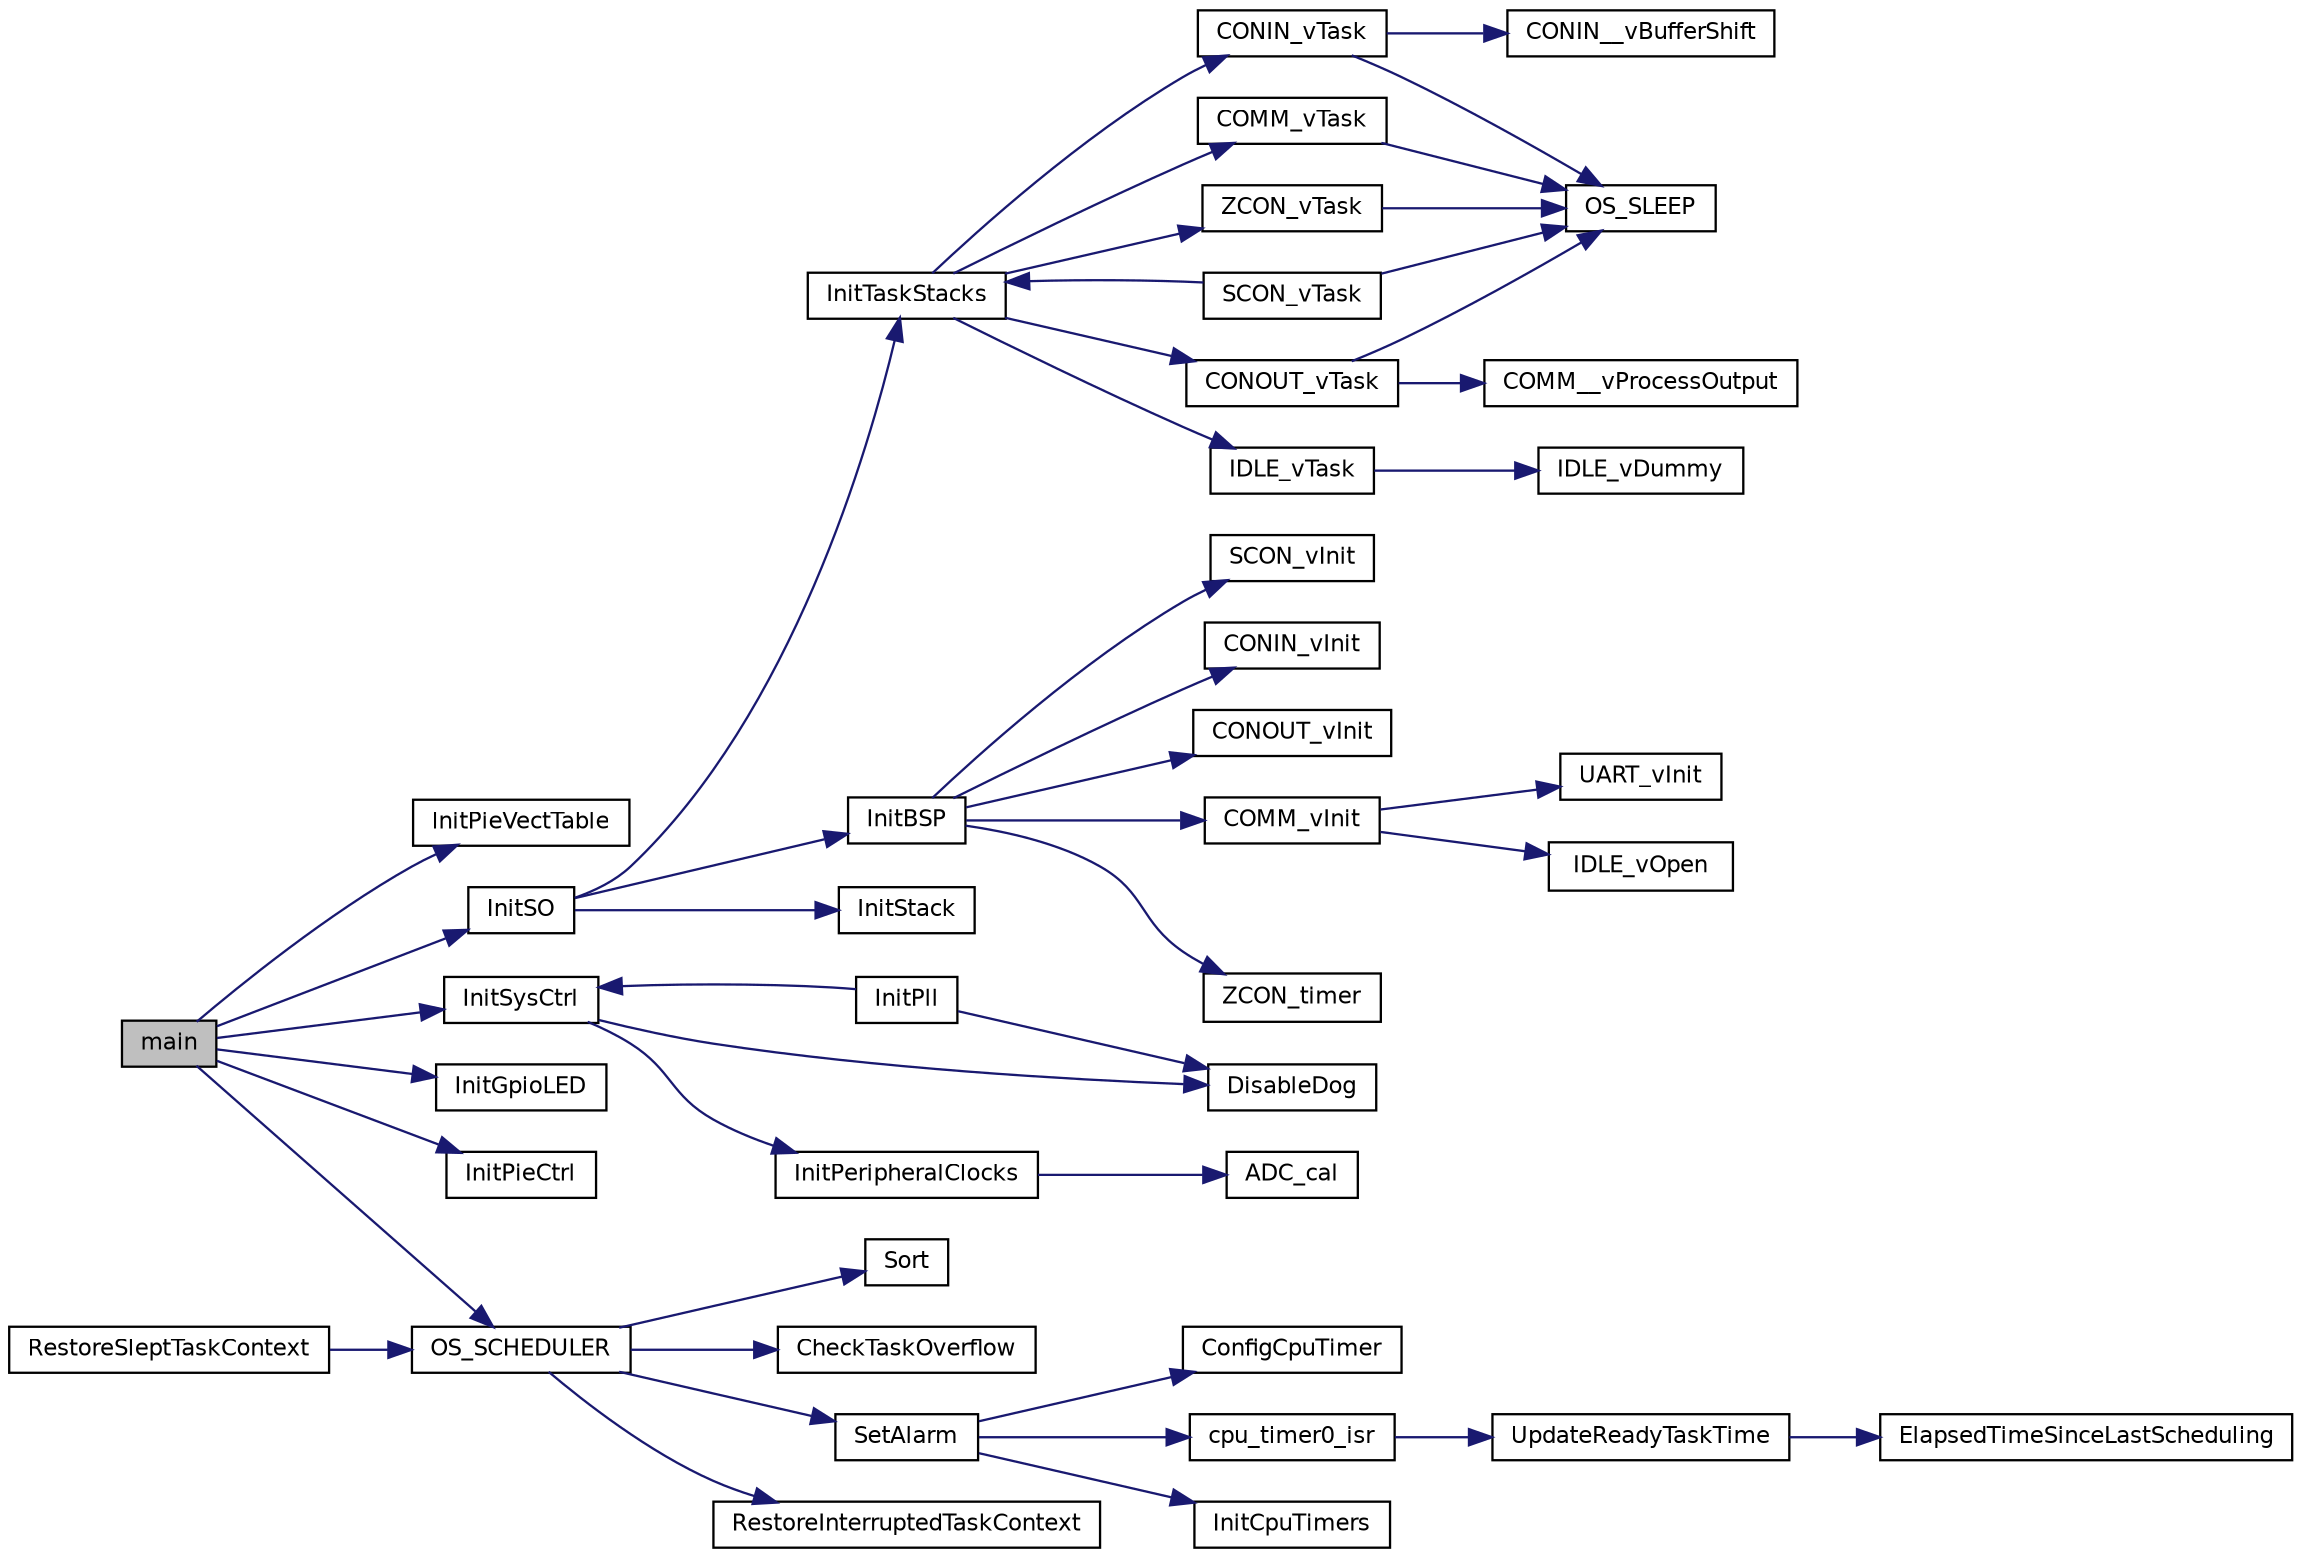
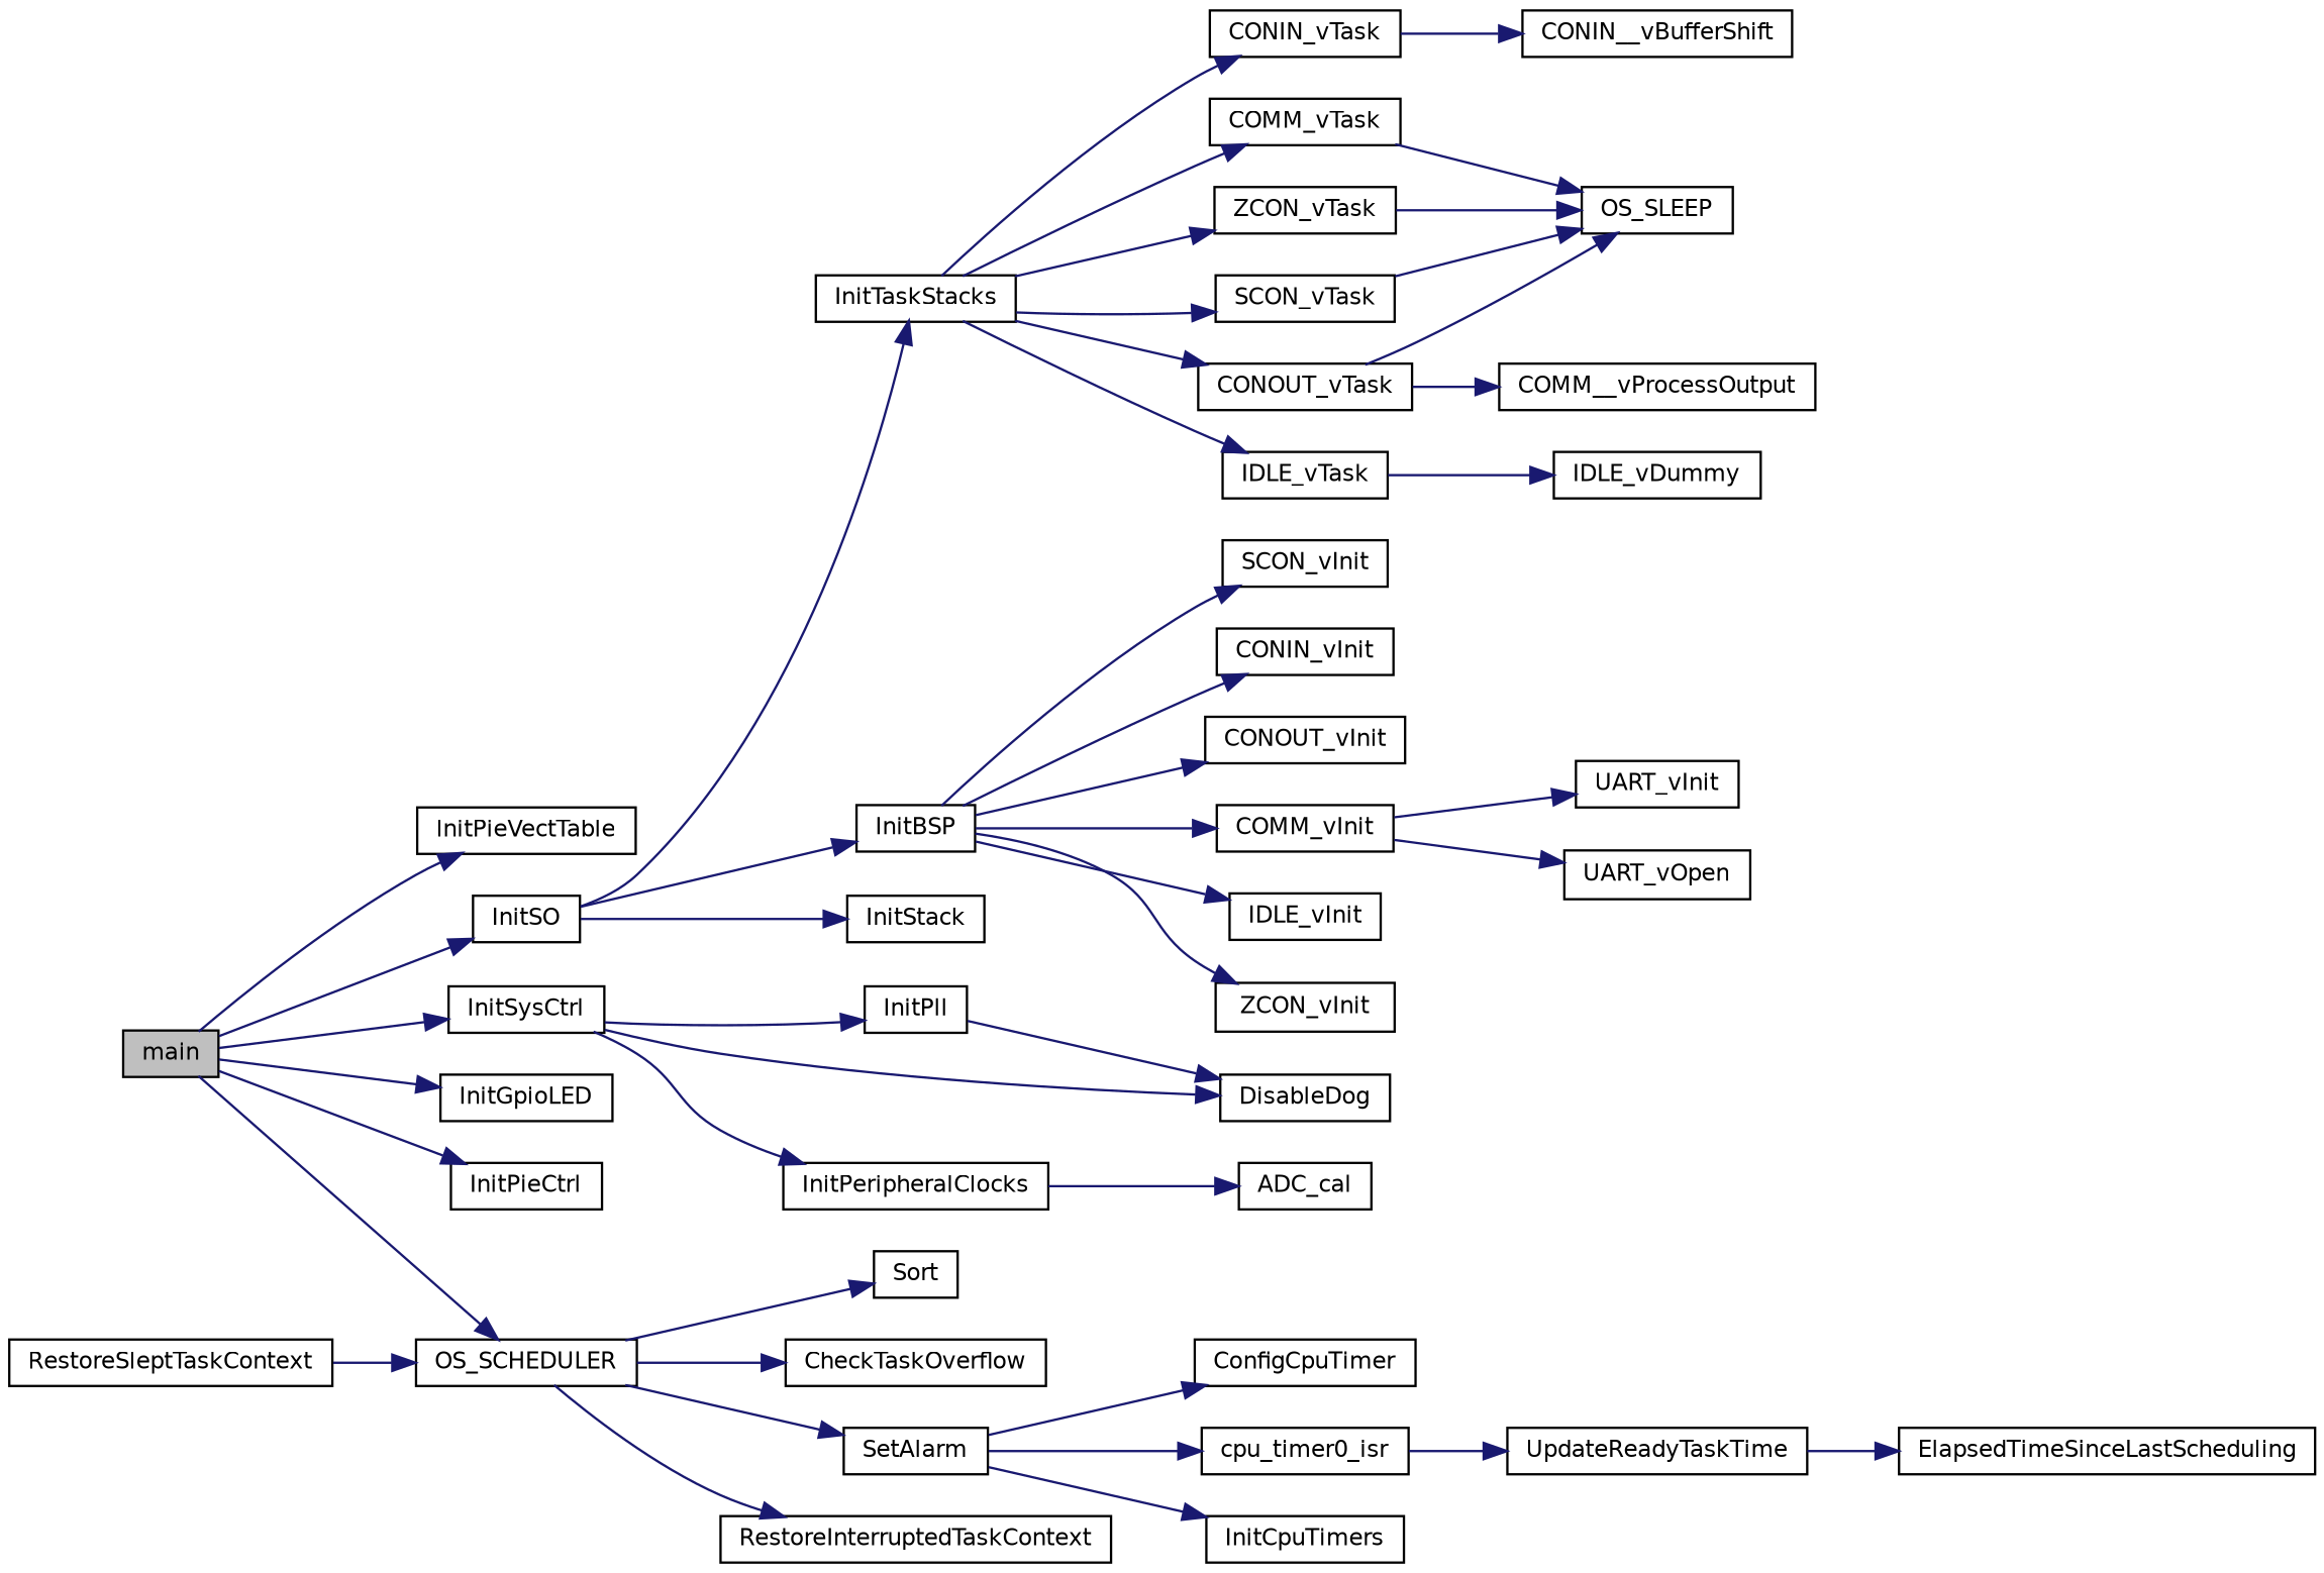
  digraph {
    rankdir=LR
    node [color=black fillcolor=white fontname=Helvetica fontsize=10 shape=record style=filled]
    edge [color=midnightblue fontname=Helvetica fontsize=10 labelfontname=Helvetica labelfontsize=10 style=solid]
    n1 [fillcolor=grey75 fontcolor=black height=0.2 label=main width=0.4]
    n2 [height=0.2 label=InitSysCtrl width=0.4]
    n3 [height=0.2 label=InitGpioLED width=0.4]
    n4 [height=0.2 label=InitPieCtrl width=0.4]
    n5 [height=0.2 label=InitPieVectTable width=0.4]
    n6 [height=0.2 label=InitSO width=0.4]
    n7 [height=0.2 label=OS_SCHEDULER width=0.4]
    n8 [height=0.2 label=DisableDog width=0.4]
    n9 [height=0.2 label=InitPll width=0.4]
    n10 [height=0.2 label=InitPeripheralClocks width=0.4]
    n11 [height=0.2 label=InitStack width=0.4]
    n12 [height=0.2 label=InitTaskStacks width=0.4]
    n13 [height=0.2 label=InitBSP width=0.4]
    n14 [height=0.2 label=Sort width=0.4]
    n15 [height=0.2 label=CheckTaskOverflow width=0.4]
    n16 [height=0.2 label=SetAlarm width=0.4]
    n17 [height=0.2 label=RestoreInterruptedTaskContext width=0.4]
    n18 [height=0.2 label=ADC_cal width=0.4]
    n19 [height=0.2 label=IDLE_vTask width=0.4]
    n20 [height=0.2 label=ZCON_vTask width=0.4]
    n21 [height=0.2 label=SCON_vTask width=0.4]
    n22 [height=0.2 label=CONIN_vTask width=0.4]
    n23 [height=0.2 label=CONOUT_vTask width=0.4]
    n24 [height=0.2 label=COMM_vTask width=0.4]
-   n26 [height=0.2 label=ZCON_timer width=0.4]
+   n25 [height=0.2 label=IDLE_vInit width=0.4]
+   n26 [height=0.2 label=ZCON_vInit width=0.4]
    n27 [height=0.2 label=SCON_vInit width=0.4]
    n28 [height=0.2 label=CONIN_vInit width=0.4]
    n29 [height=0.2 label=CONOUT_vInit width=0.4]
    n30 [height=0.2 label=COMM_vInit width=0.4]
    n31 [height=0.2 label=IDLE_vDummy width=0.4]
    n32 [height=0.2 label=OS_SLEEP width=0.4]
    n33 [height=0.2 label=CONIN__vBufferShift width=0.4]
    n34 [height=0.2 label=COMM__vProcessOutput width=0.4]
    n35 [height=0.2 label=UART_vInit width=0.4]
-   n36 [height=0.2 label=IDLE_vOpen width=0.4]
+   n36 [height=0.2 label=UART_vOpen width=0.4]
    n37 [height=0.2 label=cpu_timer0_isr width=0.4]
    n38 [height=0.2 label=InitCpuTimers width=0.4]
    n39 [height=0.2 label=ConfigCpuTimer width=0.4]
    n40 [height=0.2 label=RestoreSleptTaskContext width=0.4]
    n41 [height=0.2 label=UpdateReadyTaskTime width=0.4]
    n42 [height=0.2 label=ElapsedTimeSinceLastScheduling width=0.4]
    n1 -> n2
    n1 -> n3
    n1 -> n4
    n1 -> n5
    n1 -> n6
    n1 -> n7
    n2 -> n8
-   n9 -> n2
+   n2 -> n9
    n2 -> n10
    n6 -> n11
    n6 -> n12
    n6 -> n13
    n7 -> n14
    n7 -> n15
    n7 -> n16
    n7 -> n17
    n9 -> n8
    n10 -> n18
    n12 -> n19
    n12 -> n20
-   n21 -> n12
+   n12 -> n21
    n12 -> n22
    n12 -> n23
    n12 -> n24
+   n13 -> n25
    n13 -> n26
    n13 -> n27
    n13 -> n28
    n13 -> n29
    n13 -> n30
    n16 -> n37
    n16 -> n38
    n16 -> n39
    n19 -> n31
    n20 -> n32
    n21 -> n32
-   n22 -> n32
    n22 -> n33
    n23 -> n32
    n23 -> n34
    n24 -> n32
    n30 -> n35
    n30 -> n36
    n37 -> n41
    n40 -> n7
    n41 -> n42
  }
